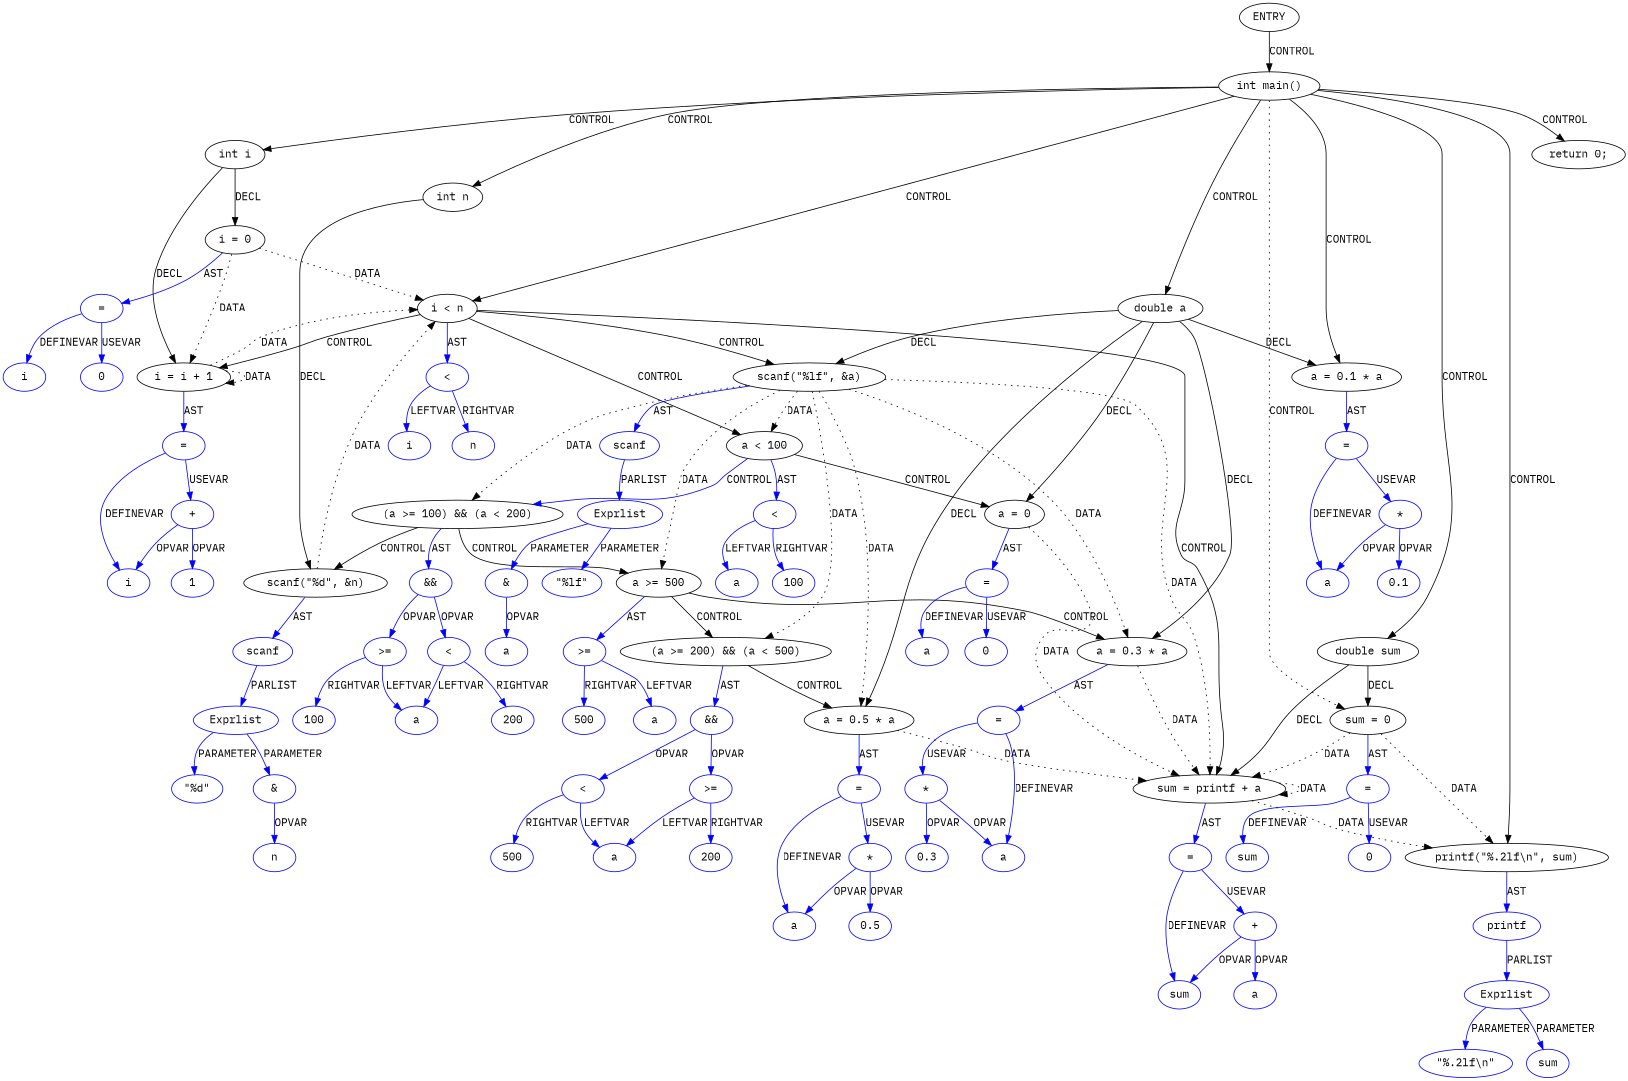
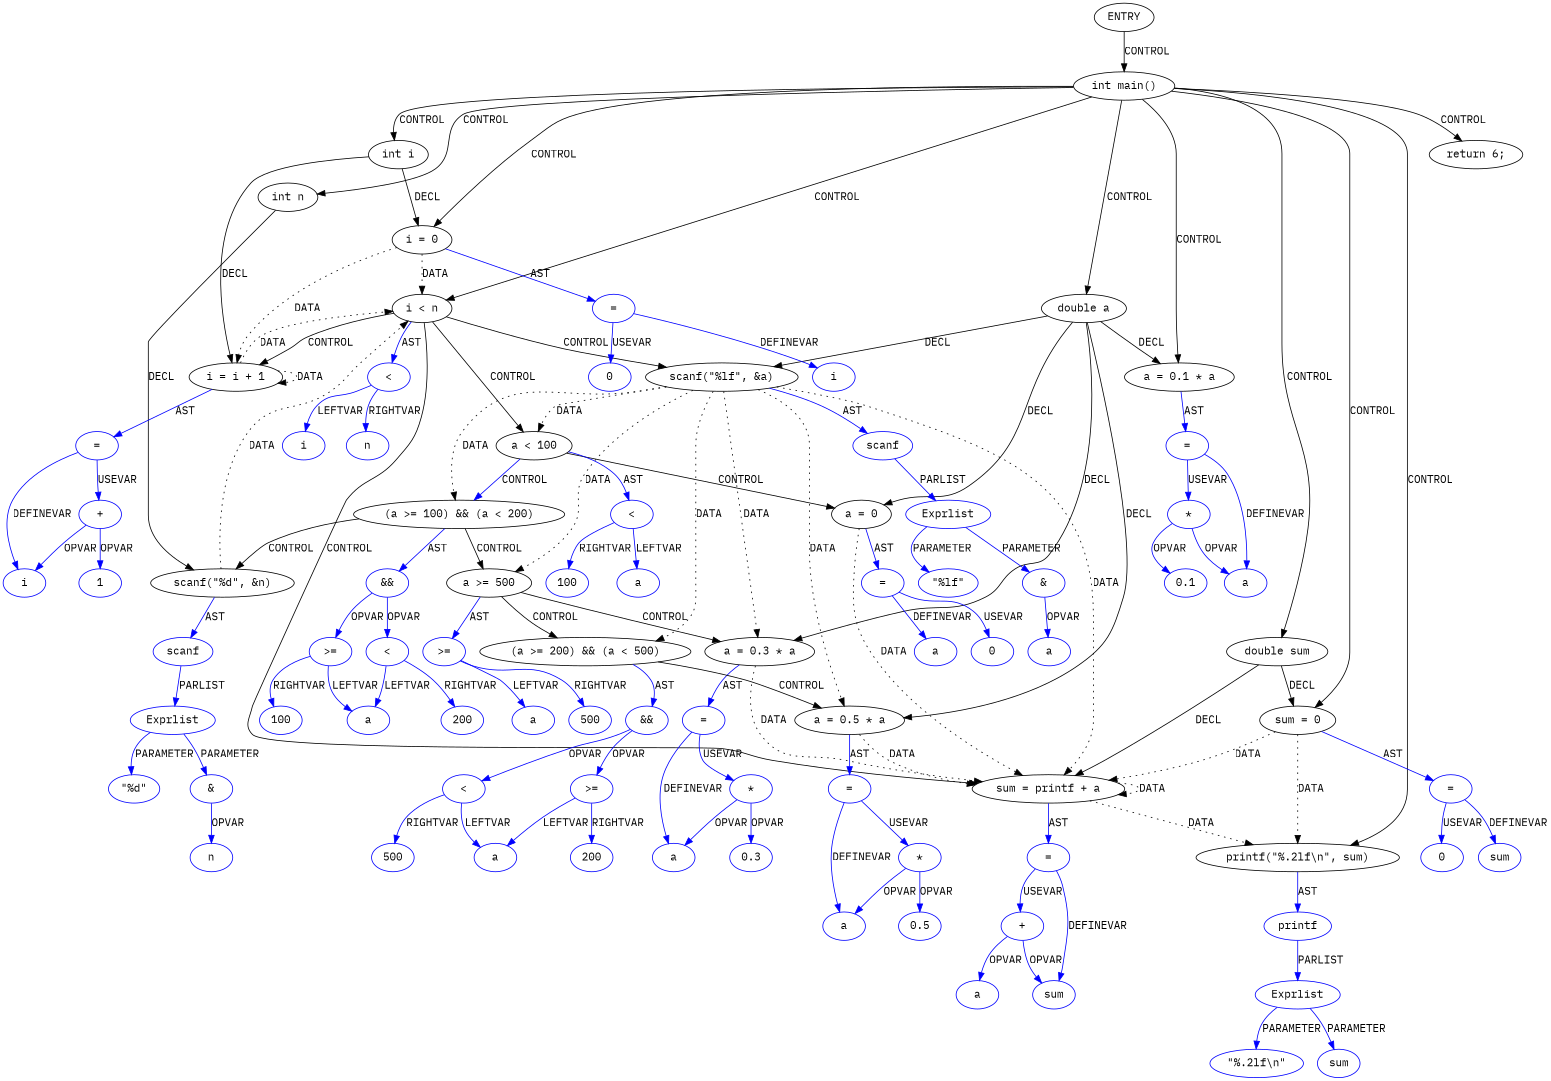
  digraph {
    fontname="IBM Plex Mono"
    node [coord=10 fontname="IBM Plex Mono" type=VAR color=blue]
    edge [fontname="IBM Plex Mono" color=blue]
    n1 [coord=-1 label=ENTRY type=ENTRY color=""]
    n2 [coord=3 label="int main()" type=CONTROL color=""]
    n3 [coord=4 label="int i" type=DECL varname=i vartype=int color=""]
    n4 [coord=5 label="int n" type=DECL varname=n vartype=int color=""]
    n5 [coord=6 label="double a" type=DECL varname=a vartype=double color=""]
    n6 [coord=7 label="double sum" type=DECL varname=sum vartype=double color=""]
    n7 [coord=8 label="sum = 0" type=ASSIGN color=""]
    n8 [coord=9 label="a = 0.1 * a" type=ASSIGN color=""]
    n9 [label="i = 0" type=ASSIGN color=""]
    n10 [label="i < n" type=CONTROL color=""]
    n11 [coord=23 label="printf(\"%.2lf\\n\", sum)" type=CALL color=""]
-   n12 [coord=24 label="return 0;" type=CONTROL color=""]
+   n12 [coord=24 label="return 6;" type=CONTROL color=""]
    n13 [label="i = i + 1" type=ASSIGN color=""]
    n14 [coord=15 label="scanf(\"%d\", &n)" type=CALL color=""]
    n15 [coord=11 label="scanf(\"%lf\", &a)" type=CALL color=""]
    n16 [coord=13 label="a = 0" type=ASSIGN color=""]
    n17 [coord=17 label="a = 0.3 * a" type=ASSIGN color=""]
    n18 [coord=19 label="a = 0.5 * a" type=ASSIGN color=""]
    n19 [coord=21 label="sum = printf + a" type=ASSIGN color=""]
    n20 [coord=8 label="=" type=ASSIGNOP]
    n21 [coord=9 label="=" type=ASSIGNOP]
    n22 [label="=" type=ASSIGNOP]
    n23 [coord=12 label="a < 100" type=CONTROL color=""]
    n24 [label="<" type=OP]
    n25 [coord=23 label=printf type=FUNCNAME]
    n26 [label="=" type=ASSIGNOP]
    n27 [coord=15 label=scanf type=FUNCNAME]
    n28 [coord=11 label=scanf type=FUNCNAME]
    n29 [coord=14 label="(a >= 100) && (a < 200)" type=CONTROL color=""]
    n30 [coord=16 label="a >= 500" type=CONTROL color=""]
    n31 [coord=18 label="(a >= 200) && (a < 500)" type=CONTROL color=""]
    n32 [coord=13 label="=" type=ASSIGNOP]
    n33 [coord=17 label="=" type=ASSIGNOP]
    n34 [coord=19 label="=" type=ASSIGNOP]
    n35 [coord=21 label="=" type=ASSIGNOP]
    n36 [coord=8 label=sum]
    n37 [coord=8 label=0 type=CONST]
    n38 [coord=9 label=a]
    n39 [coord=9 label="*" type=OP]
    n40 [coord=9 label=0.1 type=CONST]
    n41 [label=i]
    n42 [label=0 type=CONST]
    n43 [coord=12 label="<" type=OP]
    n44 [label=i]
    n45 [label=n]
    n46 [coord=11 label=Exprlist type=EXPRS]
    n47 [coord=14 label="&&" type=OP]
    n48 [coord=16 label=">=" type=OP]
    n49 [coord=18 label="&&" type=OP]
    n50 [coord=11 label="\"%lf\"" type=CONST]
    n51 [coord=11 label="&" type=OP]
    n52 [coord=11 label=a]
    n53 [coord=12 label=a]
    n54 [coord=12 label=100 type=CONST]
    n55 [coord=13 label=a]
    n56 [coord=13 label=0 type=CONST]
    n57 [coord=14 label=">=" type=OP]
    n58 [coord=14 label="<" type=OP]
    n59 [coord=15 label=Exprlist type=EXPRS]
    n60 [coord=15 label="\"%d\"" type=CONST]
    n61 [coord=15 label="&" type=OP]
    n62 [coord=15 label=n]
    n63 [coord=16 label=a]
    n64 [coord=16 label=500 type=CONST]
    n65 [coord=17 label=a]
    n66 [coord=17 label="*" type=OP]
    n67 [coord=17 label=0.3 type=CONST]
    n68 [coord=18 label=">=" type=OP]
    n69 [coord=18 label="<" type=OP]
    n70 [coord=19 label=a]
    n71 [coord=19 label="*" type=OP]
    n72 [coord=19 label=0.5 type=CONST]
    n73 [coord=18 label=a]
    n74 [coord=18 label=200 type=CONST]
    n75 [coord=18 label=500 type=CONST]
    n76 [coord=14 label=a]
    n77 [coord=14 label=100 type=CONST]
    n78 [coord=14 label=200 type=CONST]
    n79 [coord=21 label=sum]
    n80 [coord=21 label="+" type=OP]
    n81 [coord=21 label=a]
    n82 [label=i]
    n83 [label="+" type=OP]
    n84 [label=1 type=CONST]
    n85 [coord=23 label=Exprlist type=EXPRS]
    n86 [coord=23 label="\"%.2lf\\n\"" type=CONST]
    n87 [coord=23 label=sum]
    n1 -> n2 [label=CONTROL color=""]
    n2 -> n3 [label=CONTROL color=""]
    n2 -> n4 [label=CONTROL color=""]
    n2 -> n5 [label=CONTROL color=""]
    n2 -> n6 [label=CONTROL color=""]
-   n2 -> n7 [label=CONTROL style=dotted color=""]
+   n2 -> n7 [label=CONTROL color=""]
    n2 -> n8 [label=CONTROL color=""]
+   n2 -> n9 [label=CONTROL color=""]
    n2 -> n10 [label=CONTROL color=""]
    n2 -> n11 [label=CONTROL color=""]
    n2 -> n12 [label=CONTROL color=""]
    n3 -> n9 [label=DECL color=""]
    n3 -> n13 [label=DECL color=""]
    n4 -> n14 [label=DECL color=""]
    n5 -> n8 [label=DECL color=""]
    n5 -> n15 [label=DECL color=""]
    n5 -> n16 [label=DECL color=""]
    n5 -> n17 [label=DECL color=""]
    n5 -> n18 [label=DECL color=""]
    n6 -> n7 [label=DECL color=""]
    n6 -> n19 [label=DECL color=""]
    n7 -> n11 [label=DATA style=dotted color=""]
    n7 -> n19 [label=DATA style=dotted color=""]
    n7 -> n20 [label=AST]
    n8 -> n21 [label=AST]
    n9 -> n10 [label=DATA style=dotted color=""]
    n9 -> n13 [label=DATA style=dotted color=""]
    n9 -> n22 [label=AST]
    n10 -> n13 [label=CONTROL color=""]
    n10 -> n15 [label=CONTROL color=""]
    n10 -> n19 [label=CONTROL color=""]
    n10 -> n23 [label=CONTROL color=""]
    n10 -> n24 [label=AST]
    n11 -> n25 [label=AST]
    n13 -> n10 [label=DATA style=dotted color=""]
    n13 -> n13 [label=DATA style=dotted color=""]
    n13 -> n26 [label=AST]
    n14 -> n10 [label=DATA style=dotted color=""]
    n14 -> n27 [label=AST]
    n15 -> n17 [label=DATA style=dotted color=""]
    n15 -> n18 [label=DATA style=dotted color=""]
    n15 -> n19 [label=DATA style=dotted color=""]
    n15 -> n23 [label=DATA style=dotted color=""]
    n15 -> n28 [label=AST]
    n15 -> n29 [label=DATA style=dotted color=""]
    n15 -> n30 [label=DATA style=dotted color=""]
    n15 -> n31 [label=DATA style=dotted color=""]
    n16 -> n19 [label=DATA style=dotted color=""]
    n16 -> n32 [label=AST]
    n17 -> n19 [label=DATA style=dotted color=""]
    n17 -> n33 [label=AST]
    n18 -> n19 [label=DATA style=dotted color=""]
    n18 -> n34 [label=AST]
    n19 -> n11 [label=DATA style=dotted color=""]
    n19 -> n19 [label=DATA style=dotted color=""]
    n19 -> n35 [label=AST]
    n20 -> n36 [label=DEFINEVAR]
    n20 -> n37 [label=USEVAR]
    n21 -> n38 [label=DEFINEVAR]
    n21 -> n39 [label=USEVAR]
    n22 -> n41 [label=DEFINEVAR]
    n22 -> n42 [label=USEVAR]
    n23 -> n16 [label=CONTROL color=""]
    n23 -> n29 [label=CONTROL]
    n23 -> n43 [label=AST]
    n24 -> n44 [label=LEFTVAR]
    n24 -> n45 [label=RIGHTVAR]
    n25 -> n85 [label=PARLIST]
    n26 -> n82 [label=DEFINEVAR]
    n26 -> n83 [label=USEVAR]
    n27 -> n59 [label=PARLIST]
    n28 -> n46 [label=PARLIST]
    n29 -> n14 [label=CONTROL color=""]
    n29 -> n30 [label=CONTROL color=""]
    n29 -> n47 [label=AST]
    n30 -> n17 [label=CONTROL color=""]
    n30 -> n31 [label=CONTROL color=""]
    n30 -> n48 [label=AST]
    n31 -> n18 [label=CONTROL color=""]
    n31 -> n49 [label=AST]
    n32 -> n55 [label=DEFINEVAR]
    n32 -> n56 [label=USEVAR]
    n33 -> n65 [label=DEFINEVAR]
    n33 -> n66 [label=USEVAR]
    n34 -> n70 [label=DEFINEVAR]
    n34 -> n71 [label=USEVAR]
    n35 -> n79 [label=DEFINEVAR]
    n35 -> n80 [label=USEVAR]
    n39 -> n38 [label=OPVAR]
    n39 -> n40 [label=OPVAR]
    n43 -> n53 [label=LEFTVAR]
    n43 -> n54 [label=RIGHTVAR]
    n46 -> n50 [label=PARAMETER]
    n46 -> n51 [label=PARAMETER]
    n47 -> n57 [label=OPVAR]
    n47 -> n58 [label=OPVAR]
    n48 -> n63 [label=LEFTVAR]
    n48 -> n64 [label=RIGHTVAR]
    n49 -> n68 [label=OPVAR]
    n49 -> n69 [label=OPVAR]
    n51 -> n52 [label=OPVAR]
    n57 -> n76 [label=LEFTVAR]
    n57 -> n77 [label=RIGHTVAR]
    n58 -> n76 [label=LEFTVAR]
    n58 -> n78 [label=RIGHTVAR]
    n59 -> n60 [label=PARAMETER]
    n59 -> n61 [label=PARAMETER]
    n61 -> n62 [label=OPVAR]
    n66 -> n65 [label=OPVAR]
    n66 -> n67 [label=OPVAR]
    n68 -> n73 [label=LEFTVAR]
    n68 -> n74 [label=RIGHTVAR]
    n69 -> n73 [label=LEFTVAR]
    n69 -> n75 [label=RIGHTVAR]
    n71 -> n70 [label=OPVAR]
    n71 -> n72 [label=OPVAR]
    n80 -> n79 [label=OPVAR]
    n80 -> n81 [label=OPVAR]
    n83 -> n82 [label=OPVAR]
    n83 -> n84 [label=OPVAR]
    n85 -> n86 [label=PARAMETER]
    n85 -> n87 [label=PARAMETER]
  }
